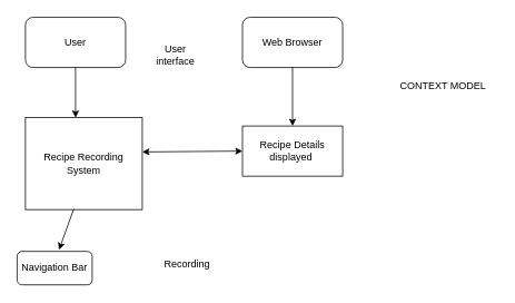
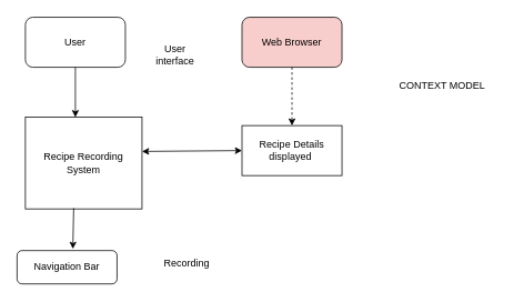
  <mxCell id="0" />
  <mxCell id="1" parent="0" />
  <mxCell id="2" value="Recipe Recording System" style="rounded=0;whiteSpace=wrap;html=1;" vertex="1" parent="1"><mxGeometry x="30" y="140" width="140" height="110" as="geometry" /></mxCell>
  <mxCell id="3" value="Recipe Details displayed&amp;nbsp;" style="rounded=0;whiteSpace=wrap;html=1;" vertex="1" parent="1"><mxGeometry x="290" y="150" width="120" height="60" as="geometry" /></mxCell>
- <mxCell id="4" value="Navigation Bar" style="rounded=1;whiteSpace=wrap;html=1;" vertex="1" parent="1"><mxGeometry x="20" y="300" width="90" height="40" as="geometry" /></mxCell>
+ <mxCell id="4" value="Navigation Bar" style="rounded=1;whiteSpace=wrap;html=1;" vertex="1" parent="1"><mxGeometry x="20" y="300" width="120" height="40" as="geometry" /></mxCell>
  <mxCell id="5" value="User" style="rounded=1;whiteSpace=wrap;html=1;" vertex="1" parent="1"><mxGeometry x="30" y="20" width="120" height="60" as="geometry" /></mxCell>
- <mxCell id="6" value="Web Browser" style="rounded=1;whiteSpace=wrap;html=1;" vertex="1" parent="1"><mxGeometry x="290" y="20" width="120" height="60" as="geometry" /></mxCell>
+ <mxCell id="6" value="Web Browser" style="rounded=1;whiteSpace=wrap;html=1;fillColor=#f8cecc;" vertex="1" parent="1"><mxGeometry x="290" y="20" width="120" height="60" as="geometry" /></mxCell>
  <mxCell id="7" value="" style="endArrow=classic;startArrow=classic;html=1;rounded=0;exitX=1;exitY=0.373;exitDx=0;exitDy=0;exitPerimeter=0;entryX=0;entryY=0.5;entryDx=0;entryDy=0;" edge="1" parent="1" source="2" target="3"><mxGeometry width="50" height="50" relative="1" as="geometry"><mxPoint x="440" y="160" as="sourcePoint" /><mxPoint x="490" y="110" as="targetPoint" /></mxGeometry></mxCell>
  <mxCell id="8" value="" style="endArrow=classic;html=1;rounded=0;exitX=0.414;exitY=0.991;exitDx=0;exitDy=0;exitPerimeter=0;entryX=0.558;entryY=-0.05;entryDx=0;entryDy=0;entryPerimeter=0;" edge="1" parent="1" source="2" target="4"><mxGeometry width="50" height="50" relative="1" as="geometry"><mxPoint x="440" y="160" as="sourcePoint" /><mxPoint x="490" y="110" as="targetPoint" /></mxGeometry></mxCell>
- <mxCell id="9" value="" style="endArrow=classic;html=1;rounded=0;entryX=0.5;entryY=0;entryDx=0;entryDy=0;" edge="1" parent="1" source="6" target="3"><mxGeometry width="50" height="50" relative="1" as="geometry"><mxPoint x="440" y="160" as="sourcePoint" /><mxPoint x="490" y="110" as="targetPoint" /></mxGeometry></mxCell>
+ <mxCell id="9" value="" style="endArrow=classic;html=1;rounded=0;entryX=0.5;entryY=0;entryDx=0;entryDy=0;dashed=1;" edge="1" parent="1" source="6" target="3"><mxGeometry width="50" height="50" relative="1" as="geometry"><mxPoint x="440" y="160" as="sourcePoint" /><mxPoint x="490" y="110" as="targetPoint" /></mxGeometry></mxCell>
  <mxCell id="10" value="" style="endArrow=classic;html=1;rounded=0;exitX=0.5;exitY=1;exitDx=0;exitDy=0;" edge="1" parent="1" source="5"><mxGeometry width="50" height="50" relative="1" as="geometry"><mxPoint x="440" y="160" as="sourcePoint" /><mxPoint x="90" y="140" as="targetPoint" /></mxGeometry></mxCell>
  <mxCell id="11" value="CONTEXT MODEL" style="text;html=1;align=center;verticalAlign=middle;resizable=0;points=[];autosize=1;strokeColor=none;fillColor=none;" vertex="1" parent="1"><mxGeometry x="465" y="88" width="130" height="30" as="geometry" /></mxCell>
  <mxCell id="12" value="User interface" style="text;html=1;strokeColor=none;fillColor=none;align=center;verticalAlign=middle;whiteSpace=wrap;rounded=0;" vertex="1" parent="1"><mxGeometry x="180" y="50" width="60" height="30" as="geometry" /></mxCell>
  <mxCell id="13" style="edgeStyle=orthogonalEdgeStyle;rounded=0;orthogonalLoop=1;jettySize=auto;html=1;exitX=0.5;exitY=1;exitDx=0;exitDy=0;" edge="1" parent="1" source="12" target="12"><mxGeometry relative="1" as="geometry" /></mxCell>
  <mxCell id="14" value="Recording" style="text;html=1;strokeColor=none;fillColor=none;align=center;verticalAlign=middle;whiteSpace=wrap;rounded=0;" vertex="1" parent="1"><mxGeometry x="194" y="300" width="60" height="30" as="geometry" /></mxCell>
